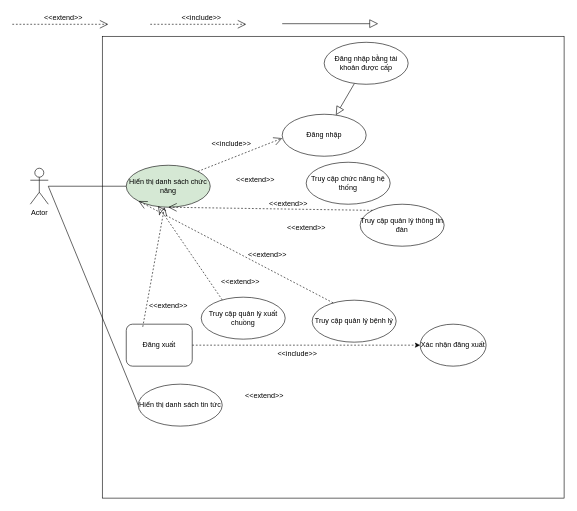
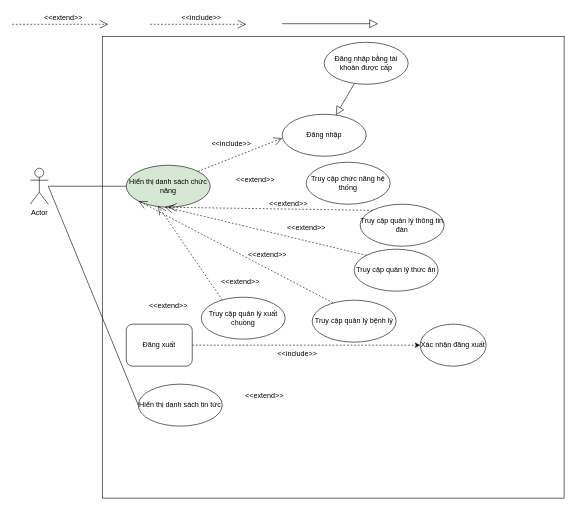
  <mxCell id="0" />
  <mxCell id="1" parent="0" />
  <mxCell id="2" value="" style="whiteSpace=wrap;html=1;aspect=fixed;" parent="1" vertex="1"><mxGeometry x="170" y="60" width="770" height="770" as="geometry" /></mxCell>
  <mxCell id="3" value="" style="group" parent="1" vertex="1" connectable="0"><mxGeometry x="20" y="20" width="160" height="20" as="geometry" /></mxCell>
  <mxCell id="4" value="" style="endArrow=open;dashed=1;endFill=0;endSize=12;html=1;" parent="3" edge="1"><mxGeometry width="160" relative="1" as="geometry"><mxPoint y="20" as="sourcePoint" /><mxPoint x="160" y="20" as="targetPoint" /></mxGeometry></mxCell>
  <mxCell id="5" value="&amp;lt;&amp;lt;extend&amp;gt;&amp;gt;" style="text;html=1;align=center;verticalAlign=middle;resizable=0;points=[];autosize=1;" parent="3" vertex="1"><mxGeometry x="45" width="80" height="20" as="geometry" /></mxCell>
  <mxCell id="6" value="" style="group" parent="1" vertex="1" connectable="0"><mxGeometry x="250" y="20" width="160" height="20" as="geometry" /></mxCell>
  <mxCell id="7" value="" style="endArrow=open;dashed=1;endFill=0;endSize=12;html=1;" parent="6" edge="1"><mxGeometry width="160" relative="1" as="geometry"><mxPoint y="20" as="sourcePoint" /><mxPoint x="160" y="20" as="targetPoint" /></mxGeometry></mxCell>
  <mxCell id="8" value="&amp;lt;&amp;lt;include&amp;gt;&amp;gt;" style="text;html=1;align=center;verticalAlign=middle;resizable=0;points=[];autosize=1;" parent="6" vertex="1"><mxGeometry x="45" width="80" height="20" as="geometry" /></mxCell>
  <mxCell id="9" value="" style="endArrow=block;endFill=0;endSize=12;html=1;" parent="1" edge="1"><mxGeometry width="160" relative="1" as="geometry"><mxPoint x="470" y="39" as="sourcePoint" /><mxPoint x="630" y="39" as="targetPoint" /></mxGeometry></mxCell>
  <mxCell id="10" style="rounded=0;orthogonalLoop=1;jettySize=auto;html=1;entryX=0;entryY=0.5;entryDx=0;entryDy=0;endArrow=none;endFill=0;" parent="1" source="11" target="12" edge="1"><mxGeometry relative="1" as="geometry"><mxPoint x="200" y="310" as="targetPoint" /></mxGeometry></mxCell>
  <mxCell id="11" value="Actor" style="shape=umlActor;verticalLabelPosition=bottom;verticalAlign=top;html=1;" parent="1" vertex="1"><mxGeometry x="50" y="280" width="30" height="60" as="geometry" /></mxCell>
  <mxCell id="12" value="Hiển thị danh sách chức năng" style="ellipse;whiteSpace=wrap;html=1;fillColor=#d5e8d4;" parent="1" vertex="1"><mxGeometry x="210" y="275" width="140" height="70" as="geometry" /></mxCell>
  <mxCell id="13" value="" style="group" parent="1" vertex="1" connectable="0"><mxGeometry x="400" y="180" width="210" height="80" as="geometry" /></mxCell>
  <mxCell id="14" value="" style="endArrow=open;dashed=1;endFill=0;endSize=12;html=1;exitX=1;exitY=0;exitDx=0;exitDy=0;" parent="13" source="12" edge="1"><mxGeometry width="160" relative="1" as="geometry"><mxPoint y="20" as="sourcePoint" /><mxPoint x="70" y="50" as="targetPoint" /></mxGeometry></mxCell>
  <mxCell id="15" value="Đăng nhập" style="ellipse;whiteSpace=wrap;html=1;strokeColor=#000000;" parent="13" vertex="1"><mxGeometry x="70" y="10" width="140" height="70" as="geometry" /></mxCell>
  <mxCell id="16" value="&amp;lt;&amp;lt;include&amp;gt;&amp;gt;" style="text;html=1;align=center;verticalAlign=middle;resizable=0;points=[];autosize=1;" parent="1" vertex="1"><mxGeometry x="345" y="230" width="80" height="20" as="geometry" /></mxCell>
  <mxCell id="17" value="Truy cập chức năng hệ thống" style="ellipse;whiteSpace=wrap;html=1;strokeColor=#000000;" parent="1" vertex="1"><mxGeometry x="510" y="270" width="140" height="70" as="geometry" /></mxCell>
  <mxCell id="18" value="" style="group" parent="1" vertex="1" connectable="0"><mxGeometry x="335" y="295" width="160" height="20" as="geometry" /></mxCell>
  <mxCell id="19" value="&amp;lt;&amp;lt;extend&amp;gt;&amp;gt;" style="text;html=1;align=center;verticalAlign=middle;resizable=0;points=[];autosize=1;" parent="18" vertex="1"><mxGeometry x="50" y="-5" width="80" height="20" as="geometry" /></mxCell>
  <mxCell id="20" value="Truy cập quản lý thông tin đàn" style="ellipse;whiteSpace=wrap;html=1;strokeColor=#000000;" parent="1" vertex="1"><mxGeometry x="600" y="340" width="140" height="70" as="geometry" /></mxCell>
  <mxCell id="21" value="" style="group" parent="1" vertex="1" connectable="0"><mxGeometry x="385" y="330" width="160" height="20" as="geometry" /></mxCell>
  <mxCell id="22" value="&amp;lt;&amp;lt;extend&amp;gt;&amp;gt;" style="text;html=1;align=center;verticalAlign=middle;resizable=0;points=[];autosize=1;" parent="21" vertex="1"><mxGeometry x="55" width="80" height="20" as="geometry" /></mxCell>
  <mxCell id="23" value="" style="endArrow=open;dashed=1;endFill=0;endSize=12;html=1;entryX=0.5;entryY=1;entryDx=0;entryDy=0;exitX=0;exitY=0;exitDx=0;exitDy=0;" parent="1" source="20" target="12" edge="1"><mxGeometry width="160" relative="1" as="geometry"><mxPoint x="300" y="440" as="sourcePoint" /><mxPoint x="460" y="440" as="targetPoint" /></mxGeometry></mxCell>
  <mxCell id="24" value="Truy cập quản lý bệnh lý" style="ellipse;whiteSpace=wrap;html=1;strokeColor=#000000;" parent="1" vertex="1"><mxGeometry x="520" y="500" width="140" height="70" as="geometry" /></mxCell>
  <mxCell id="25" value="" style="endArrow=open;dashed=1;endFill=0;endSize=12;html=1;exitX=0.25;exitY=0.064;exitDx=0;exitDy=0;exitPerimeter=0;entryX=0;entryY=1;entryDx=0;entryDy=0;" parent="1" source="24" target="12" edge="1"><mxGeometry width="160" relative="1" as="geometry"><mxPoint x="490.503" y="470.251" as="sourcePoint" /><mxPoint x="280" y="340" as="targetPoint" /></mxGeometry></mxCell>
  <mxCell id="26" value="" style="group" parent="1" vertex="1" connectable="0"><mxGeometry x="350" y="415" width="160" height="20" as="geometry" /></mxCell>
  <mxCell id="27" value="&amp;lt;&amp;lt;extend&amp;gt;&amp;gt;" style="text;html=1;align=center;verticalAlign=middle;resizable=0;points=[];autosize=1;" parent="26" vertex="1"><mxGeometry x="55" width="80" height="20" as="geometry" /></mxCell>
+ <mxCell id="28" value="Truy cập quản lý thức ăn" style="ellipse;whiteSpace=wrap;html=1;strokeColor=#000000;" parent="1" vertex="1"><mxGeometry x="590" y="415" width="140" height="70" as="geometry" /></mxCell>
+ <mxCell id="29" value="" style="endArrow=open;dashed=1;endFill=0;endSize=12;html=1;exitX=0;exitY=0;exitDx=0;exitDy=0;entryX=0.457;entryY=0.993;entryDx=0;entryDy=0;entryPerimeter=0;" parent="1" source="28" target="12" edge="1"><mxGeometry width="160" relative="1" as="geometry"><mxPoint x="700.003" y="480.501" as="sourcePoint" /><mxPoint x="440.003" y="344.999" as="targetPoint" /></mxGeometry></mxCell>
  <mxCell id="30" value="" style="group" parent="1" vertex="1" connectable="0"><mxGeometry x="415" y="370" width="160" height="20" as="geometry" /></mxCell>
  <mxCell id="31" value="&amp;lt;&amp;lt;extend&amp;gt;&amp;gt;" style="text;html=1;align=center;verticalAlign=middle;resizable=0;points=[];autosize=1;" parent="30" vertex="1"><mxGeometry x="55" width="80" height="20" as="geometry" /></mxCell>
  <mxCell id="32" value="Truy cập quản lý xuất chuồng" style="ellipse;whiteSpace=wrap;html=1;strokeColor=#000000;" parent="1" vertex="1"><mxGeometry x="335" y="495" width="140" height="70" as="geometry" /></mxCell>
  <mxCell id="33" value="" style="endArrow=open;dashed=1;endFill=0;endSize=12;html=1;exitX=0.25;exitY=0.064;exitDx=0;exitDy=0;exitPerimeter=0;entryX=0.379;entryY=0.971;entryDx=0;entryDy=0;entryPerimeter=0;" parent="1" source="32" target="12" edge="1"><mxGeometry width="160" relative="1" as="geometry"><mxPoint x="490.503" y="555.501" as="sourcePoint" /><mxPoint x="230.503" y="419.999" as="targetPoint" /></mxGeometry></mxCell>
  <mxCell id="34" value="" style="group" parent="1" vertex="1" connectable="0"><mxGeometry x="305" y="460" width="160" height="20" as="geometry" /></mxCell>
  <mxCell id="35" value="&amp;lt;&amp;lt;extend&amp;gt;&amp;gt;" style="text;html=1;align=center;verticalAlign=middle;resizable=0;points=[];autosize=1;" parent="34" vertex="1"><mxGeometry x="55" width="80" height="20" as="geometry" /></mxCell>
  <mxCell id="36" value="" style="edgeStyle=orthogonalEdgeStyle;rounded=0;orthogonalLoop=1;jettySize=auto;html=1;dashed=1;" edge="1" parent="1" source="37" target="48"><mxGeometry relative="1" as="geometry" /></mxCell>
  <mxCell id="37" value="Đăng xuất" style="whiteSpace=wrap;html=1;strokeColor=#000000;rounded=1;" parent="1" vertex="1"><mxGeometry x="210" y="540" width="110" height="70" as="geometry" /></mxCell>
- <mxCell id="38" value="" style="endArrow=open;dashed=1;endFill=0;endSize=12;html=1;exitX=0.25;exitY=0.064;exitDx=0;exitDy=0;exitPerimeter=0;" parent="1" source="37" target="12" edge="1"><mxGeometry width="160" relative="1" as="geometry"><mxPoint x="460.503" y="662.531" as="sourcePoint" /><mxPoint x="233.06" y="450" as="targetPoint" /></mxGeometry></mxCell>
  <mxCell id="39" value="" style="group" parent="1" vertex="1" connectable="0"><mxGeometry x="185" y="500.25" width="160" height="20" as="geometry" /></mxCell>
  <mxCell id="40" value="&amp;lt;&amp;lt;extend&amp;gt;&amp;gt;" style="text;html=1;align=center;verticalAlign=middle;resizable=0;points=[];autosize=1;" parent="39" vertex="1"><mxGeometry x="55" width="80" height="20" as="geometry" /></mxCell>
  <mxCell id="41" value="Hiển thị danh sách tin tức" style="ellipse;whiteSpace=wrap;html=1;" parent="1" vertex="1"><mxGeometry x="230" y="640" width="140" height="70" as="geometry" /></mxCell>
  <mxCell id="42" value="" style="group" parent="1" vertex="1" connectable="0"><mxGeometry x="345" y="650" width="160" height="20" as="geometry" /></mxCell>
  <mxCell id="43" value="&amp;lt;&amp;lt;extend&amp;gt;&amp;gt;" style="text;html=1;align=center;verticalAlign=middle;resizable=0;points=[];autosize=1;" parent="42" vertex="1"><mxGeometry x="55" width="80" height="20" as="geometry" /></mxCell>
  <mxCell id="44" style="rounded=0;orthogonalLoop=1;jettySize=auto;html=1;endArrow=none;endFill=0;entryX=0;entryY=0.5;entryDx=0;entryDy=0;" parent="1" target="41" edge="1"><mxGeometry relative="1" as="geometry"><mxPoint x="130" y="640" as="targetPoint" /><mxPoint x="80" y="310" as="sourcePoint" /></mxGeometry></mxCell>
  <mxCell id="45" value="" style="endArrow=block;endFill=0;endSize=12;html=1;" parent="1" source="47" target="15" edge="1"><mxGeometry width="160" relative="1" as="geometry"><mxPoint x="500" y="100" as="sourcePoint" /><mxPoint x="458.04" y="190" as="targetPoint" /></mxGeometry></mxCell>
  <mxCell id="46" value="" style="group" parent="1" vertex="1" connectable="0"><mxGeometry x="470" y="60" width="210" height="80" as="geometry" /></mxCell>
  <mxCell id="47" value="Đăng nhập bằng tài khoản được cấp" style="ellipse;whiteSpace=wrap;html=1;strokeColor=#000000;" parent="46" vertex="1"><mxGeometry x="70" y="10" width="140" height="70" as="geometry" /></mxCell>
  <mxCell id="48" value="Xác nhận đăng xuất" style="ellipse;whiteSpace=wrap;html=1;strokeColor=#000000;" vertex="1" parent="1"><mxGeometry x="700" y="540" width="110" height="70" as="geometry" /></mxCell>
  <mxCell id="49" value="&amp;lt;&amp;lt;include&amp;gt;&amp;gt;" style="text;html=1;align=center;verticalAlign=middle;resizable=0;points=[];autosize=1;" vertex="1" parent="1"><mxGeometry x="455" y="580" width="80" height="20" as="geometry" /></mxCell>
